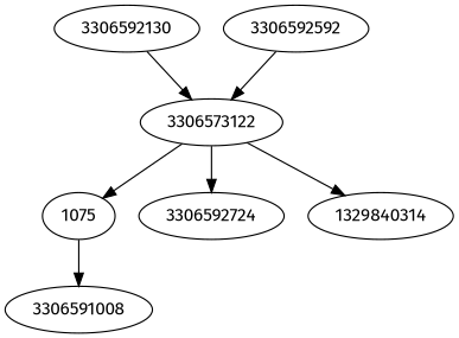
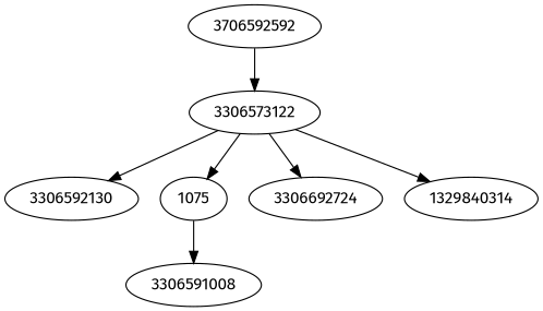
  strict digraph {
    fontname="Fira Sans"
    node [fontname="Fira Sans"]
    edge [fontname="Fira Sans"]
    3306573122
    3306592130
    1075
-   3306592724
+   3306592724 [label=3306692724]
    1329840314
    3306591008
-   3306592592
-   3306592130 -> 3306573122
+   3306592592 [label=3706592592]
+   3306573122 -> 3306592130
    3306573122 -> 1075
    3306573122 -> 3306592724
    3306573122 -> 1329840314
    1075 -> 3306591008
    3306592592 -> 3306573122
  }
